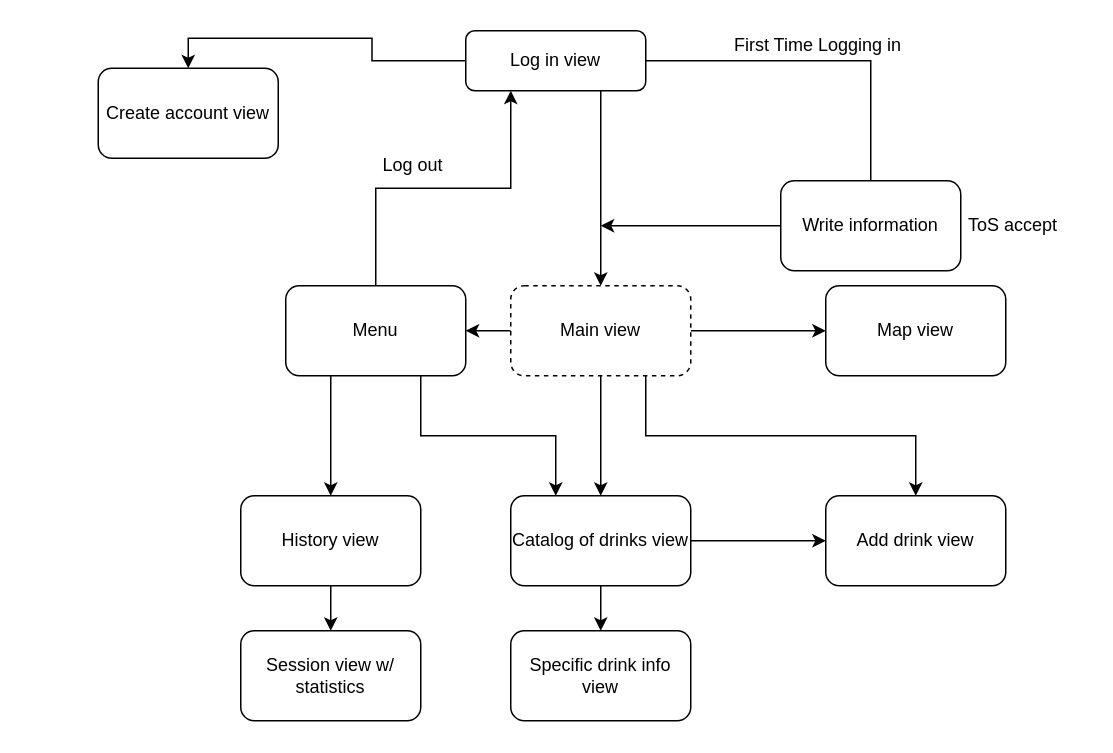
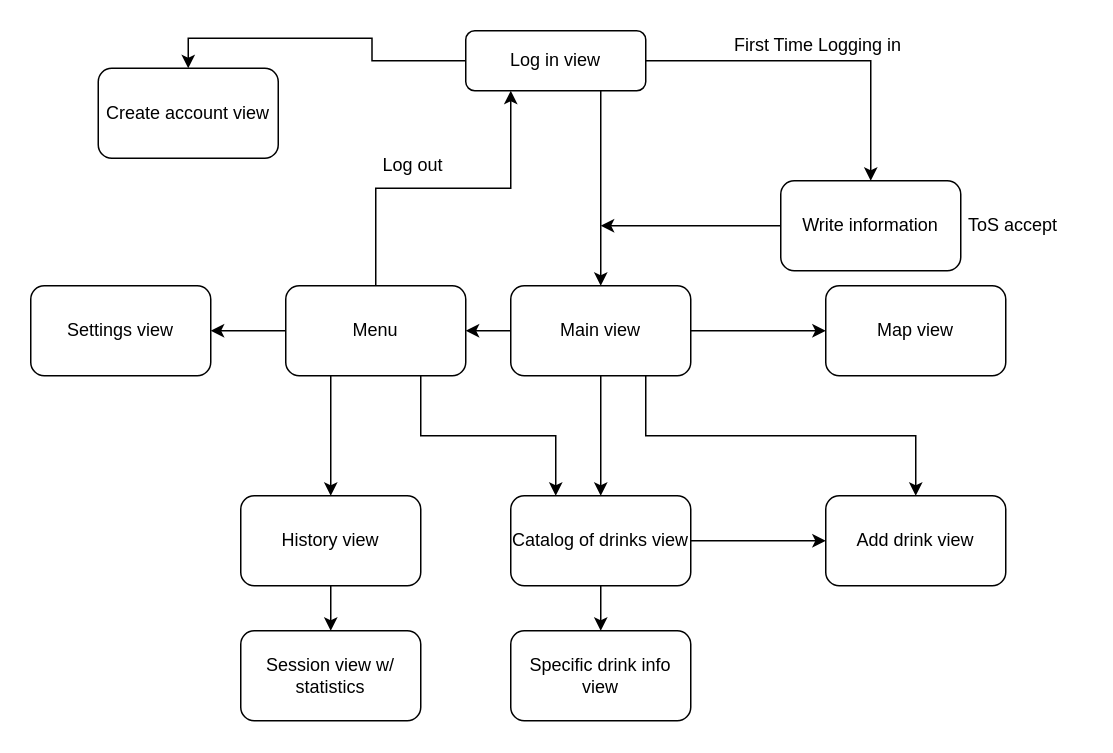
  <mxCell id="0" />
  <mxCell id="1" parent="0" />
  <mxCell id="2" style="edgeStyle=orthogonalEdgeStyle;rounded=0;orthogonalLoop=1;jettySize=auto;html=1;entryX=0.5;entryY=0;entryDx=0;entryDy=0;exitX=0.75;exitY=1;exitDx=0;exitDy=0;" edge="1" parent="1" source="5" target="10"><mxGeometry relative="1" as="geometry" /></mxCell>
- <mxCell id="3" style="edgeStyle=orthogonalEdgeStyle;rounded=0;orthogonalLoop=1;jettySize=auto;html=1;exitX=1;exitY=0.5;exitDx=0;exitDy=0;entryX=0.5;entryY=0;entryDx=0;entryDy=0;endArrow=none;" edge="1" parent="1" source="5" target="12"><mxGeometry relative="1" as="geometry" /></mxCell>
+ <mxCell id="3" style="edgeStyle=orthogonalEdgeStyle;rounded=0;orthogonalLoop=1;jettySize=auto;html=1;exitX=1;exitY=0.5;exitDx=0;exitDy=0;entryX=0.5;entryY=0;entryDx=0;entryDy=0;" edge="1" parent="1" source="5" target="12"><mxGeometry relative="1" as="geometry" /></mxCell>
  <mxCell id="4" style="edgeStyle=orthogonalEdgeStyle;rounded=0;orthogonalLoop=1;jettySize=auto;html=1;entryX=0.5;entryY=0;entryDx=0;entryDy=0;" edge="1" parent="1" source="5" target="30"><mxGeometry relative="1" as="geometry" /></mxCell>
  <mxCell id="5" value="Log in view" style="rounded=1;whiteSpace=wrap;html=1;fontSize=12;glass=0;strokeWidth=1;shadow=0;" parent="1" vertex="1"><mxGeometry x="310" y="20" width="120" height="40" as="geometry" /></mxCell>
  <mxCell id="6" style="edgeStyle=orthogonalEdgeStyle;rounded=0;orthogonalLoop=1;jettySize=auto;html=1;entryX=1;entryY=0.5;entryDx=0;entryDy=0;" edge="1" parent="1" source="10" target="18"><mxGeometry relative="1" as="geometry" /></mxCell>
  <mxCell id="7" style="edgeStyle=orthogonalEdgeStyle;rounded=0;orthogonalLoop=1;jettySize=auto;html=1;entryX=0;entryY=0.5;entryDx=0;entryDy=0;" edge="1" parent="1" source="10" target="24"><mxGeometry relative="1" as="geometry" /></mxCell>
  <mxCell id="8" style="edgeStyle=orthogonalEdgeStyle;rounded=0;orthogonalLoop=1;jettySize=auto;html=1;entryX=0.5;entryY=0;entryDx=0;entryDy=0;" edge="1" parent="1" source="10" target="27"><mxGeometry relative="1" as="geometry" /></mxCell>
  <mxCell id="9" style="edgeStyle=orthogonalEdgeStyle;rounded=0;orthogonalLoop=1;jettySize=auto;html=1;exitX=0.75;exitY=1;exitDx=0;exitDy=0;entryX=0.5;entryY=0;entryDx=0;entryDy=0;" edge="1" parent="1" source="10" target="29"><mxGeometry relative="1" as="geometry" /></mxCell>
- <mxCell id="10" value="Main view" style="rounded=1;whiteSpace=wrap;html=1;dashed=1;" vertex="1" parent="1"><mxGeometry x="340" y="190" width="120" height="60" as="geometry" /></mxCell>
+ <mxCell id="10" value="Main view" style="rounded=1;whiteSpace=wrap;html=1;" vertex="1" parent="1"><mxGeometry x="340" y="190" width="120" height="60" as="geometry" /></mxCell>
  <mxCell id="11" style="edgeStyle=orthogonalEdgeStyle;rounded=0;orthogonalLoop=1;jettySize=auto;html=1;" edge="1" parent="1" source="12"><mxGeometry relative="1" as="geometry"><mxPoint x="400" y="150" as="targetPoint" /></mxGeometry></mxCell>
  <mxCell id="12" value="Write information" style="rounded=1;whiteSpace=wrap;html=1;" vertex="1" parent="1"><mxGeometry x="520" y="120" width="120" height="60" as="geometry" /></mxCell>
  <mxCell id="13" value="First Time Logging in" style="text;html=1;strokeColor=none;fillColor=none;align=center;verticalAlign=middle;whiteSpace=wrap;rounded=0;" vertex="1" parent="1"><mxGeometry x="470" y="20" width="150" height="20" as="geometry" /></mxCell>
  <mxCell id="14" style="edgeStyle=orthogonalEdgeStyle;rounded=0;orthogonalLoop=1;jettySize=auto;html=1;entryX=0.5;entryY=0;entryDx=0;entryDy=0;exitX=0.25;exitY=1;exitDx=0;exitDy=0;" edge="1" parent="1" source="18" target="22"><mxGeometry relative="1" as="geometry" /></mxCell>
  <mxCell id="15" style="edgeStyle=orthogonalEdgeStyle;rounded=0;orthogonalLoop=1;jettySize=auto;html=1;entryX=0.25;entryY=1;entryDx=0;entryDy=0;exitX=0.5;exitY=0;exitDx=0;exitDy=0;" edge="1" parent="1" source="18" target="5"><mxGeometry relative="1" as="geometry"><mxPoint x="270" y="10" as="targetPoint" /></mxGeometry></mxCell>
  <mxCell id="16" style="edgeStyle=orthogonalEdgeStyle;rounded=0;orthogonalLoop=1;jettySize=auto;html=1;entryX=0.25;entryY=0;entryDx=0;entryDy=0;exitX=0.75;exitY=1;exitDx=0;exitDy=0;" edge="1" parent="1" source="18" target="27"><mxGeometry relative="1" as="geometry" /></mxCell>
+ <mxCell id="17" style="edgeStyle=orthogonalEdgeStyle;rounded=0;orthogonalLoop=1;jettySize=auto;html=1;entryX=1;entryY=0.5;entryDx=0;entryDy=0;" edge="1" parent="1" source="18" target="19"><mxGeometry relative="1" as="geometry" /></mxCell>
  <mxCell id="18" value="Menu" style="rounded=1;whiteSpace=wrap;html=1;direction=east;" vertex="1" parent="1"><mxGeometry x="190" y="190" width="120" height="60" as="geometry" /></mxCell>
+ <mxCell id="19" value="Settings view" style="rounded=1;whiteSpace=wrap;html=1;" vertex="1" parent="1"><mxGeometry x="20" y="190" width="120" height="60" as="geometry" /></mxCell>
  <mxCell id="20" value="Log out" style="text;html=1;strokeColor=none;fillColor=none;align=center;verticalAlign=middle;whiteSpace=wrap;rounded=0;" vertex="1" parent="1"><mxGeometry x="245" y="100" width="60" height="20" as="geometry" /></mxCell>
  <mxCell id="21" style="edgeStyle=orthogonalEdgeStyle;rounded=0;orthogonalLoop=1;jettySize=auto;html=1;entryX=0.5;entryY=0;entryDx=0;entryDy=0;" edge="1" parent="1" source="22"><mxGeometry relative="1" as="geometry"><mxPoint x="220" y="420" as="targetPoint" /></mxGeometry></mxCell>
  <mxCell id="22" value="History view" style="rounded=1;whiteSpace=wrap;html=1;" vertex="1" parent="1"><mxGeometry x="160" y="330" width="120" height="60" as="geometry" /></mxCell>
  <mxCell id="23" value="Session view w/ statistics" style="rounded=1;whiteSpace=wrap;html=1;" vertex="1" parent="1"><mxGeometry x="160" y="420" width="120" height="60" as="geometry" /></mxCell>
  <mxCell id="24" value="Map view" style="rounded=1;whiteSpace=wrap;html=1;" vertex="1" parent="1"><mxGeometry x="550" y="190" width="120" height="60" as="geometry" /></mxCell>
  <mxCell id="25" style="edgeStyle=orthogonalEdgeStyle;rounded=0;orthogonalLoop=1;jettySize=auto;html=1;entryX=0.5;entryY=0;entryDx=0;entryDy=0;" edge="1" parent="1" source="27" target="28"><mxGeometry relative="1" as="geometry" /></mxCell>
  <mxCell id="26" style="edgeStyle=orthogonalEdgeStyle;rounded=0;orthogonalLoop=1;jettySize=auto;html=1;entryX=0;entryY=0.5;entryDx=0;entryDy=0;" edge="1" parent="1" source="27" target="29"><mxGeometry relative="1" as="geometry" /></mxCell>
  <mxCell id="27" value="Catalog of drinks view" style="rounded=1;whiteSpace=wrap;html=1;" vertex="1" parent="1"><mxGeometry x="340" y="330" width="120" height="60" as="geometry" /></mxCell>
  <mxCell id="28" value="Specific drink info view" style="rounded=1;whiteSpace=wrap;html=1;" vertex="1" parent="1"><mxGeometry x="340" y="420" width="120" height="60" as="geometry" /></mxCell>
  <mxCell id="29" value="Add drink view" style="rounded=1;whiteSpace=wrap;html=1;" vertex="1" parent="1"><mxGeometry x="550" y="330" width="120" height="60" as="geometry" /></mxCell>
  <mxCell id="30" value="Create account view" style="rounded=1;whiteSpace=wrap;html=1;" vertex="1" parent="1"><mxGeometry x="65" y="45" width="120" height="60" as="geometry" /></mxCell>
  <mxCell id="31" value="ToS accept" style="text;html=1;strokeColor=none;fillColor=none;align=center;verticalAlign=middle;whiteSpace=wrap;rounded=0;" vertex="1" parent="1"><mxGeometry x="630" y="140" width="90" height="20" as="geometry" /></mxCell>
